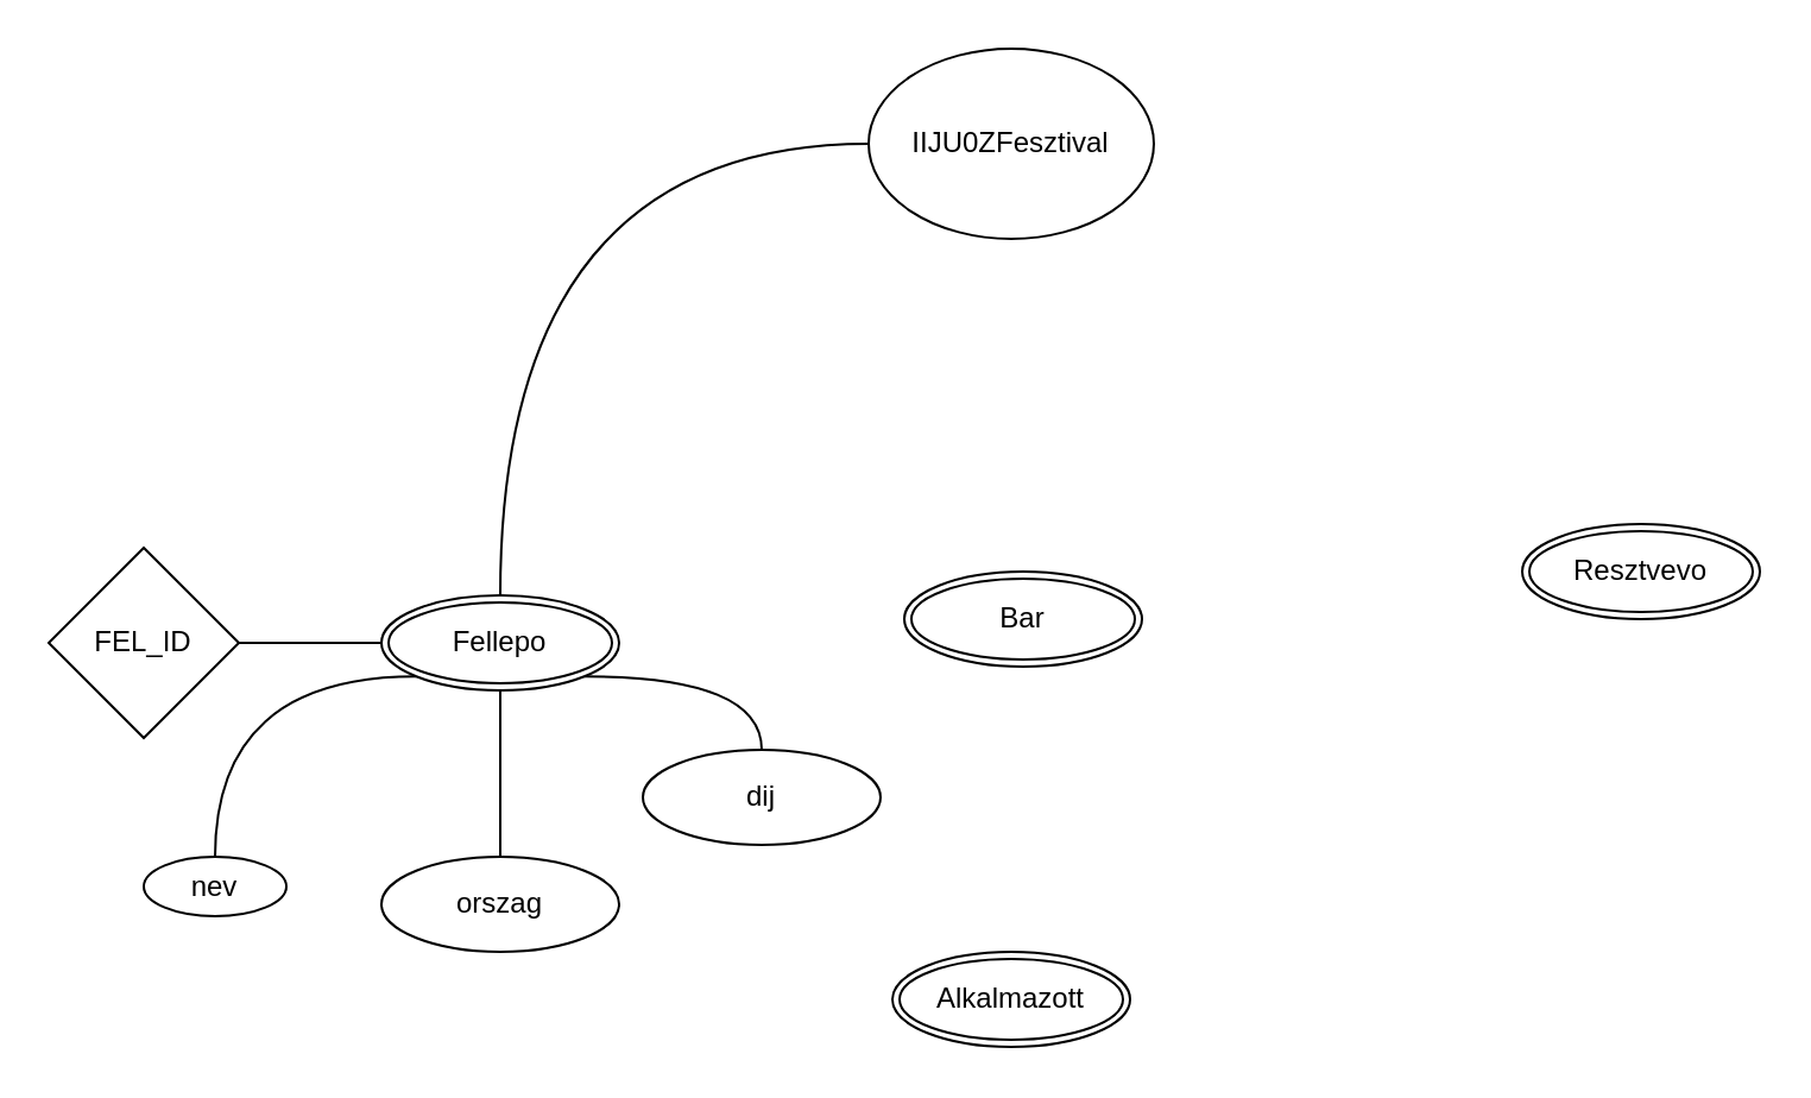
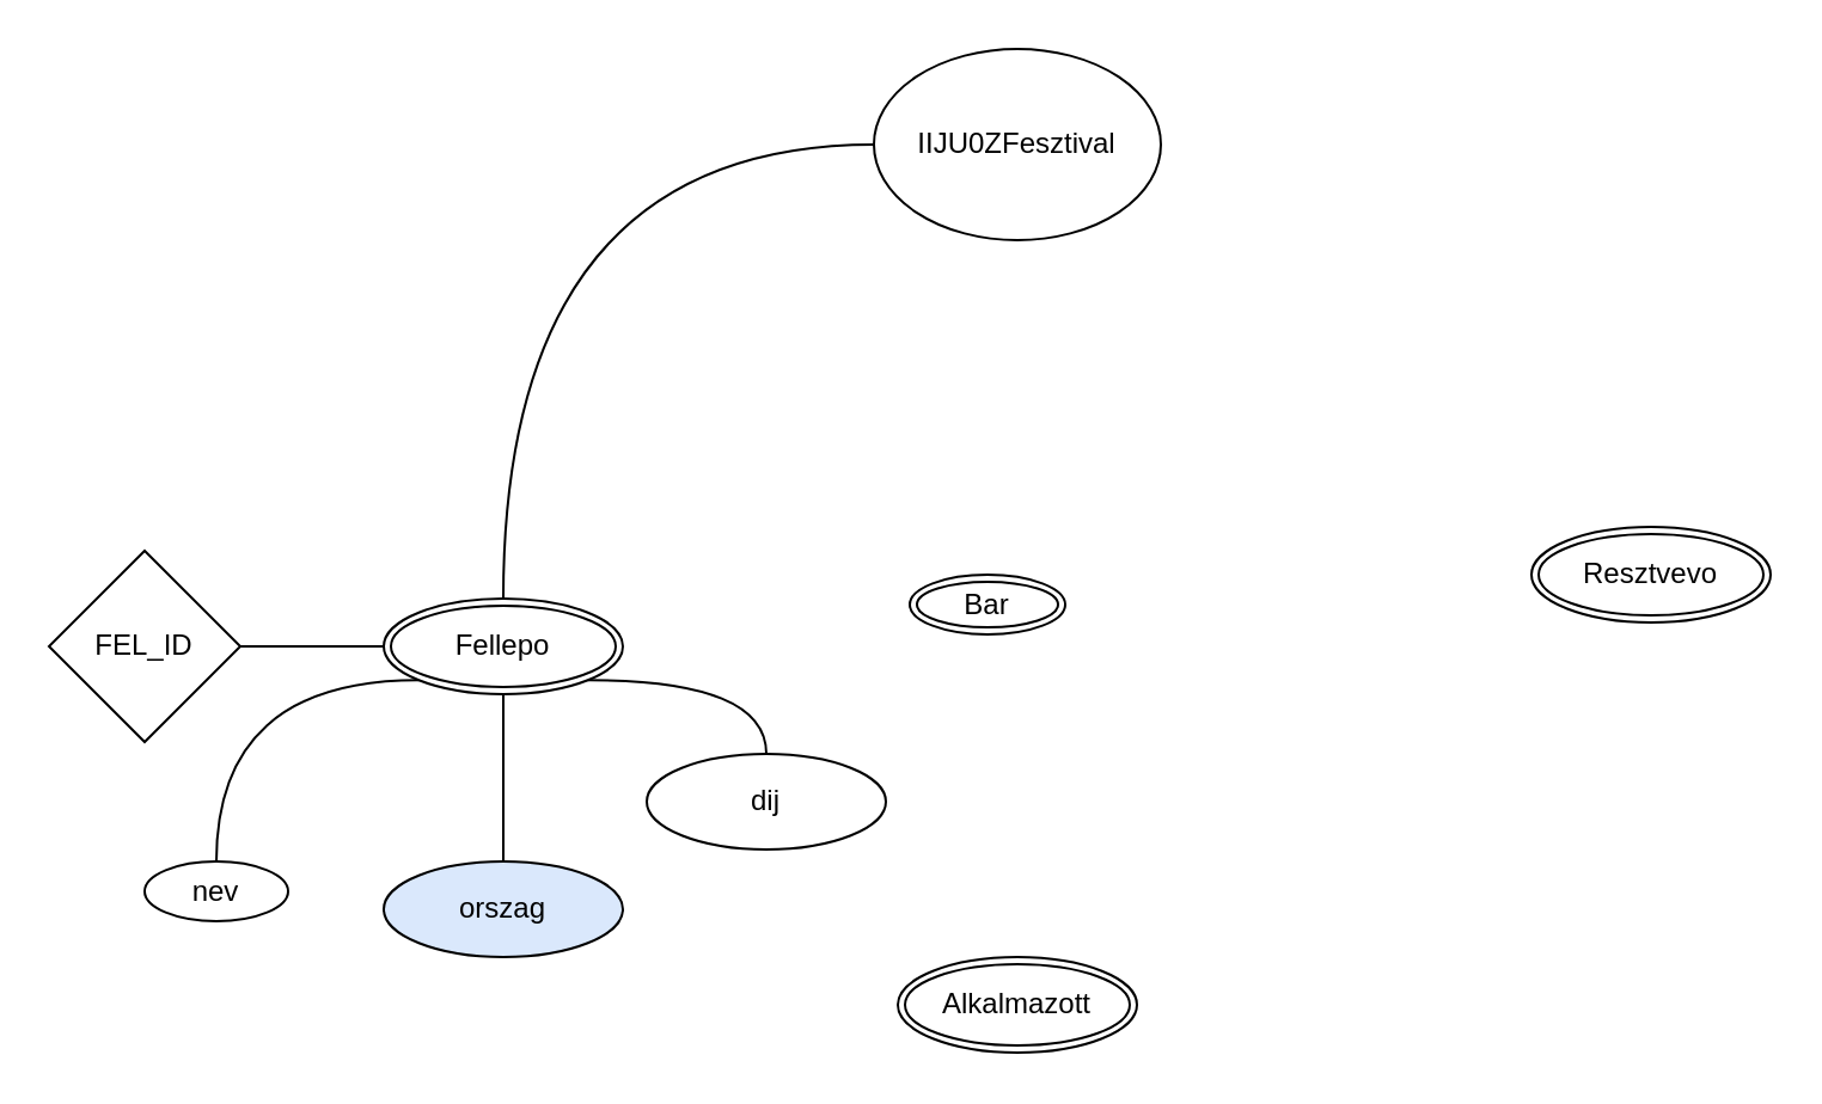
  <mxCell id="0" />
  <mxCell id="1" parent="0" />
  <mxCell id="2" style="edgeStyle=orthogonalEdgeStyle;rounded=0;orthogonalLoop=1;jettySize=auto;html=1;exitX=0;exitY=0.5;exitDx=0;exitDy=0;entryX=0.5;entryY=0;entryDx=0;entryDy=0;curved=1;endArrow=none;endFill=0;" edge="1" parent="1" source="3" target="9"><mxGeometry relative="1" as="geometry" /></mxCell>
  <mxCell id="3" value="IIJU0ZFesztival" style="ellipse;whiteSpace=wrap;html=1;" vertex="1" parent="1"><mxGeometry x="365" y="20" width="120" height="80" as="geometry" /></mxCell>
- <mxCell id="4" value="Bar" style="ellipse;shape=doubleEllipse;margin=3;whiteSpace=wrap;html=1;align=center;" vertex="1" parent="1"><mxGeometry x="380" y="240" width="100" height="40" as="geometry" /></mxCell>
+ <mxCell id="4" value="Bar" style="ellipse;shape=doubleEllipse;margin=3;whiteSpace=wrap;html=1;align=center;" vertex="1" parent="1"><mxGeometry x="380" y="240" width="65" height="25" as="geometry" /></mxCell>
  <mxCell id="5" value="Resztvevo" style="ellipse;shape=doubleEllipse;margin=3;whiteSpace=wrap;html=1;align=center;" vertex="1" parent="1"><mxGeometry x="640" y="220" width="100" height="40" as="geometry" /></mxCell>
  <mxCell id="6" style="edgeStyle=orthogonalEdgeStyle;rounded=0;orthogonalLoop=1;jettySize=auto;html=1;exitX=0;exitY=1;exitDx=0;exitDy=0;entryX=0.5;entryY=0;entryDx=0;entryDy=0;curved=1;endArrow=none;endFill=0;" edge="1" parent="1" source="9" target="13"><mxGeometry relative="1" as="geometry" /></mxCell>
  <mxCell id="7" style="edgeStyle=orthogonalEdgeStyle;rounded=0;orthogonalLoop=1;jettySize=auto;html=1;exitX=0.5;exitY=1;exitDx=0;exitDy=0;entryX=0.5;entryY=0;entryDx=0;entryDy=0;curved=1;endArrow=none;endFill=0;" edge="1" parent="1" source="9" target="14"><mxGeometry relative="1" as="geometry" /></mxCell>
  <mxCell id="8" style="edgeStyle=orthogonalEdgeStyle;rounded=0;orthogonalLoop=1;jettySize=auto;html=1;exitX=1;exitY=1;exitDx=0;exitDy=0;entryX=0.5;entryY=0;entryDx=0;entryDy=0;curved=1;endArrow=none;endFill=0;" edge="1" parent="1" source="9" target="15"><mxGeometry relative="1" as="geometry" /></mxCell>
  <mxCell id="9" value="Fellepo" style="ellipse;shape=doubleEllipse;margin=3;whiteSpace=wrap;html=1;align=center;" vertex="1" parent="1"><mxGeometry x="160" y="250" width="100" height="40" as="geometry" /></mxCell>
  <mxCell id="10" value="Alkalmazott" style="ellipse;shape=doubleEllipse;margin=3;whiteSpace=wrap;html=1;align=center;" vertex="1" parent="1"><mxGeometry x="375" y="400" width="100" height="40" as="geometry" /></mxCell>
  <mxCell id="11" style="edgeStyle=orthogonalEdgeStyle;rounded=0;orthogonalLoop=1;jettySize=auto;html=1;exitX=1;exitY=0.5;exitDx=0;exitDy=0;entryX=0;entryY=0.5;entryDx=0;entryDy=0;endArrow=none;endFill=0;" edge="1" parent="1" source="12" target="9"><mxGeometry relative="1" as="geometry" /></mxCell>
  <mxCell id="12" value="FEL_ID" style="rhombus;whiteSpace=wrap;html=1;" vertex="1" parent="1"><mxGeometry x="20" y="230" width="80" height="80" as="geometry" /></mxCell>
  <mxCell id="13" value="nev" style="ellipse;whiteSpace=wrap;html=1;align=center;" vertex="1" parent="1"><mxGeometry x="60" y="360" width="60" height="25" as="geometry" /></mxCell>
- <mxCell id="14" value="orszag" style="ellipse;whiteSpace=wrap;html=1;align=center;" vertex="1" parent="1"><mxGeometry x="160" y="360" width="100" height="40" as="geometry" /></mxCell>
+ <mxCell id="14" value="orszag" style="ellipse;whiteSpace=wrap;html=1;align=center;fillColor=#dae8fc;" vertex="1" parent="1"><mxGeometry x="160" y="360" width="100" height="40" as="geometry" /></mxCell>
  <mxCell id="15" value="dij" style="ellipse;whiteSpace=wrap;html=1;align=center;" vertex="1" parent="1"><mxGeometry x="270" y="315" width="100" height="40" as="geometry" /></mxCell>
